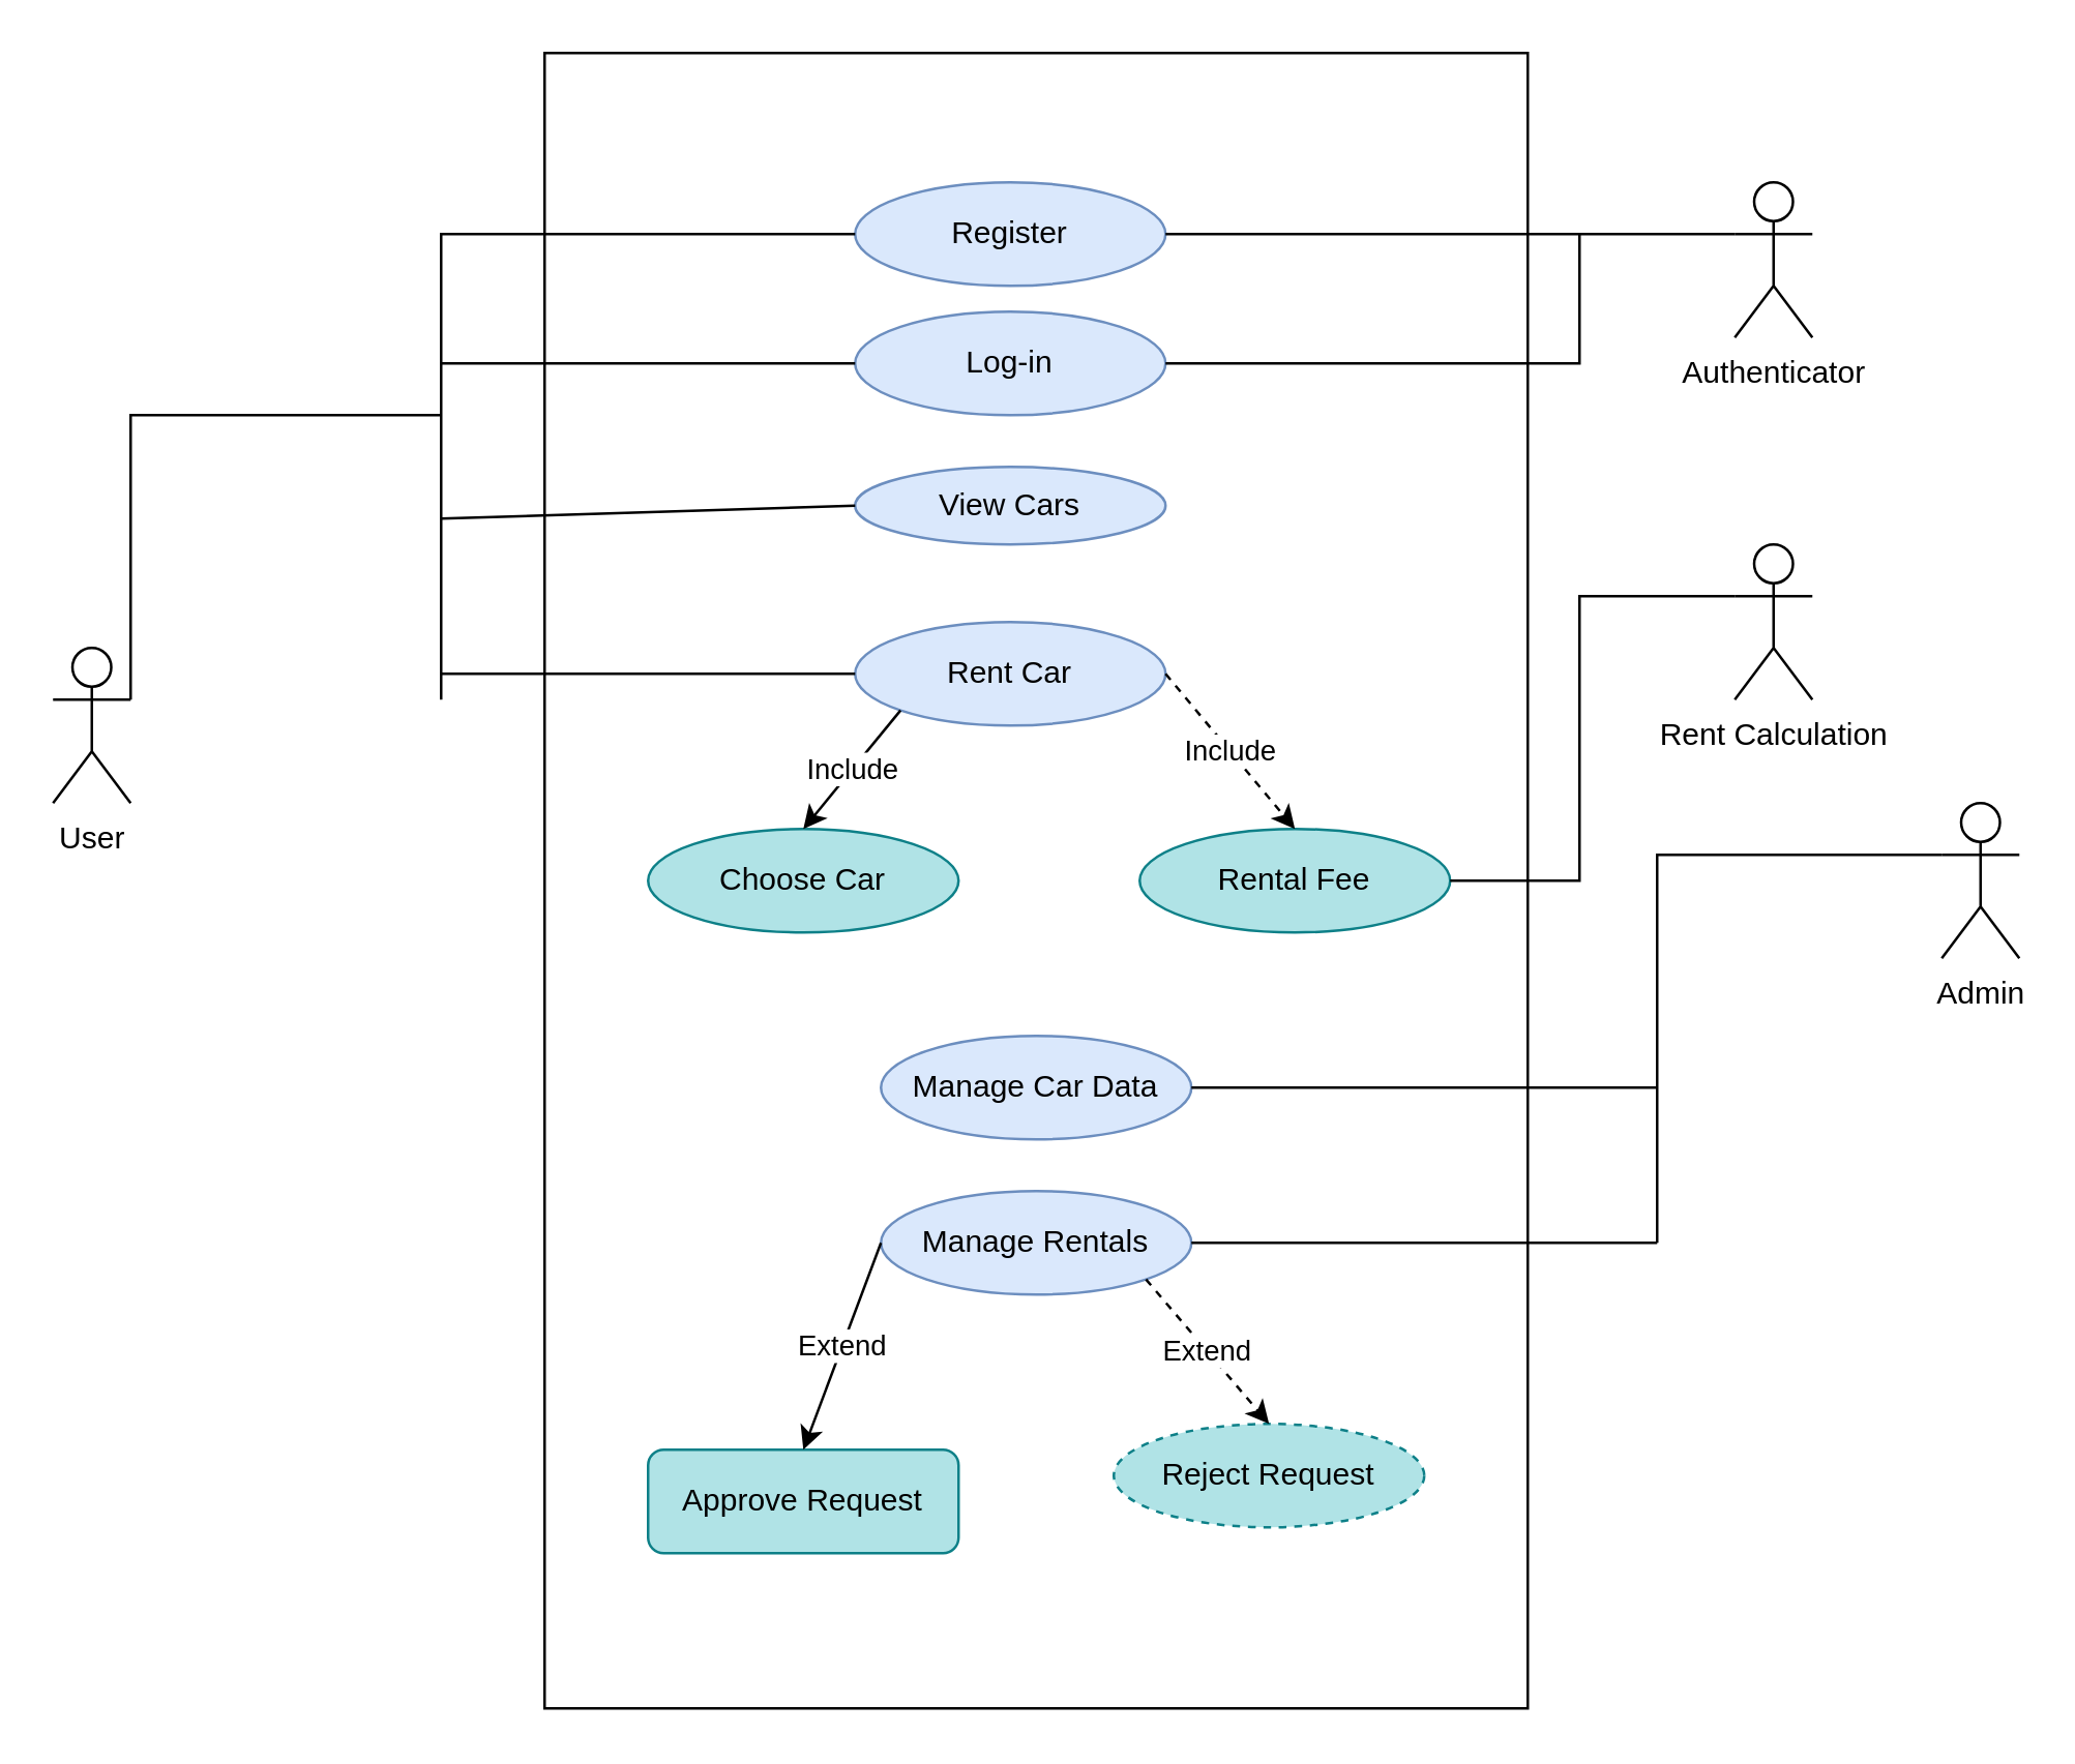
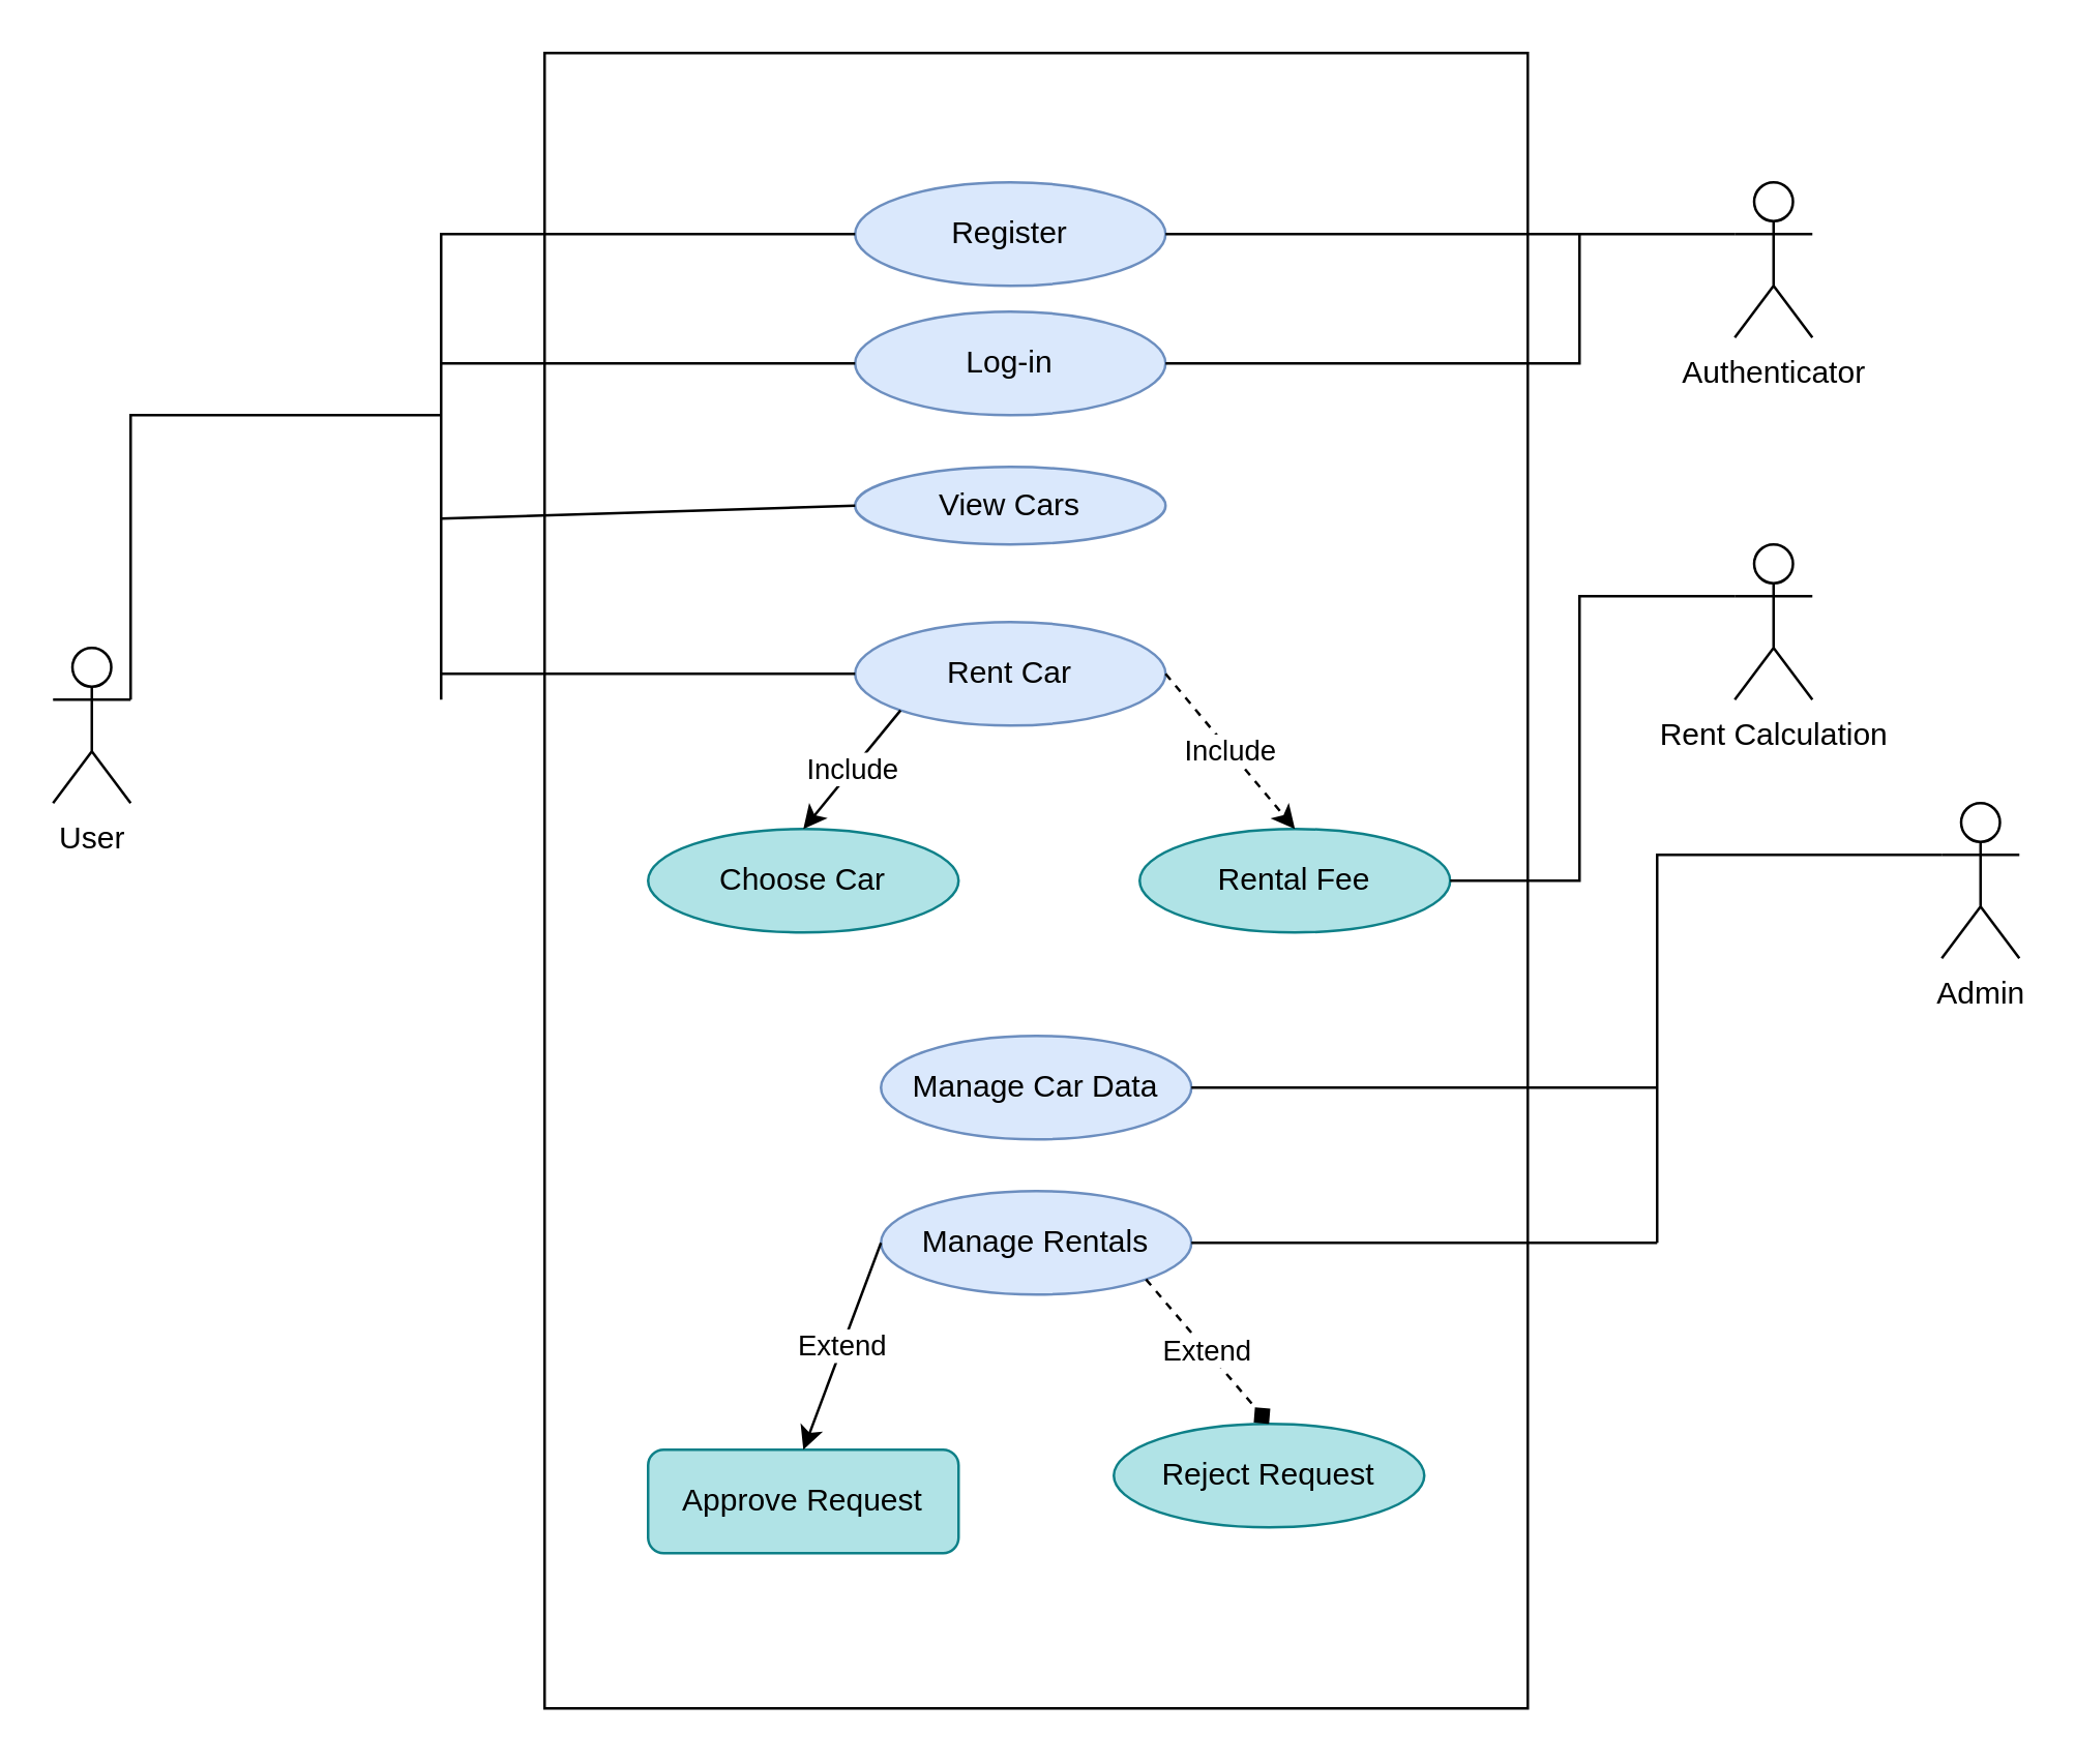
  <mxCell id="0" />
  <mxCell id="1" parent="0" />
  <mxCell id="2" value="" style="rounded=0;whiteSpace=wrap;html=1;" vertex="1" parent="1"><mxGeometry x="210" y="20" width="380" height="640" as="geometry" /></mxCell>
  <mxCell id="3" value="Register" style="ellipse;whiteSpace=wrap;html=1;fillColor=#dae8fc;strokeColor=#6c8ebf;" vertex="1" parent="1"><mxGeometry x="330" y="70" width="120" height="40" as="geometry" /></mxCell>
  <mxCell id="4" value="Log-in" style="ellipse;whiteSpace=wrap;html=1;fillColor=#dae8fc;strokeColor=#6c8ebf;" vertex="1" parent="1"><mxGeometry x="330" y="120" width="120" height="40" as="geometry" /></mxCell>
  <mxCell id="5" value="View Cars" style="ellipse;whiteSpace=wrap;html=1;fillColor=#dae8fc;strokeColor=#6c8ebf;" vertex="1" parent="1"><mxGeometry x="330" y="180" width="120" height="30" as="geometry" /></mxCell>
  <mxCell id="6" value="Manage Car Data" style="ellipse;whiteSpace=wrap;html=1;fillColor=#dae8fc;strokeColor=#6c8ebf;" vertex="1" parent="1"><mxGeometry x="340" y="400" width="120" height="40" as="geometry" /></mxCell>
  <mxCell id="7" value="Rent Car" style="ellipse;whiteSpace=wrap;html=1;fillColor=#dae8fc;strokeColor=#6c8ebf;" vertex="1" parent="1"><mxGeometry x="330" y="240" width="120" height="40" as="geometry" /></mxCell>
  <mxCell id="8" value="Manage Rentals" style="ellipse;whiteSpace=wrap;html=1;fillColor=#dae8fc;strokeColor=#6c8ebf;" vertex="1" parent="1"><mxGeometry x="340" y="460" width="120" height="40" as="geometry" /></mxCell>
  <mxCell id="9" value="Rental Fee" style="ellipse;whiteSpace=wrap;html=1;fillColor=#b0e3e6;strokeColor=#0e8088;" vertex="1" parent="1"><mxGeometry x="440" y="320" width="120" height="40" as="geometry" /></mxCell>
  <mxCell id="10" value="User" style="shape=umlActor;verticalLabelPosition=bottom;verticalAlign=top;html=1;outlineConnect=0;" vertex="1" parent="1"><mxGeometry x="20" y="250" width="30" height="60" as="geometry" /></mxCell>
  <mxCell id="11" value="" style="endArrow=none;html=1;rounded=0;exitX=1;exitY=0.333;exitDx=0;exitDy=0;exitPerimeter=0;" edge="1" parent="1" source="10"><mxGeometry width="50" height="50" relative="1" as="geometry"><mxPoint x="100" y="190" as="sourcePoint" /><mxPoint x="170" y="160" as="targetPoint" /><Array as="points"><mxPoint x="50" y="160" /></Array></mxGeometry></mxCell>
  <mxCell id="12" value="" style="endArrow=none;html=1;rounded=0;entryX=0;entryY=0.5;entryDx=0;entryDy=0;" edge="1" parent="1" target="4"><mxGeometry width="50" height="50" relative="1" as="geometry"><mxPoint x="170" y="140" as="sourcePoint" /><mxPoint x="275" y="130" as="targetPoint" /></mxGeometry></mxCell>
  <mxCell id="13" value="" style="endArrow=none;html=1;rounded=0;entryX=0;entryY=0.5;entryDx=0;entryDy=0;" edge="1" parent="1" target="3"><mxGeometry width="50" height="50" relative="1" as="geometry"><mxPoint x="170" y="270" as="sourcePoint" /><mxPoint x="190" y="90" as="targetPoint" /><Array as="points"><mxPoint x="170" y="240" /><mxPoint x="170" y="160" /><mxPoint x="170" y="90" /></Array></mxGeometry></mxCell>
  <mxCell id="14" value="" style="endArrow=none;html=1;rounded=0;entryX=0;entryY=0.5;entryDx=0;entryDy=0;" edge="1" parent="1" target="5"><mxGeometry width="50" height="50" relative="1" as="geometry"><mxPoint x="170" y="200" as="sourcePoint" /><mxPoint x="350" y="250" as="targetPoint" /></mxGeometry></mxCell>
  <mxCell id="15" value="" style="endArrow=none;html=1;rounded=0;entryX=0;entryY=0.5;entryDx=0;entryDy=0;" edge="1" parent="1" target="7"><mxGeometry width="50" height="50" relative="1" as="geometry"><mxPoint x="170" y="260" as="sourcePoint" /><mxPoint x="350" y="250" as="targetPoint" /></mxGeometry></mxCell>
  <mxCell id="16" value="Include" style="endArrow=classic;dashed=1;html=1;rounded=0;exitX=1;exitY=0.5;exitDx=0;exitDy=0;entryX=0.5;entryY=0;entryDx=0;entryDy=0;endFill=1;" edge="1" parent="1" source="7" target="9"><mxGeometry width="50" height="50" relative="1" as="geometry"><mxPoint x="450" y="250" as="sourcePoint" /><mxPoint x="500" y="200" as="targetPoint" /><Array as="points" /></mxGeometry></mxCell>
  <mxCell id="17" value="Admin" style="shape=umlActor;verticalLabelPosition=bottom;verticalAlign=top;html=1;outlineConnect=0;" vertex="1" parent="1"><mxGeometry x="750" y="310" width="30" height="60" as="geometry" /></mxCell>
  <mxCell id="18" value="Approve Request" style="whiteSpace=wrap;html=1;fillColor=#b0e3e6;strokeColor=#0e8088;rounded=1;" vertex="1" parent="1"><mxGeometry x="250" y="560" width="120" height="40" as="geometry" /></mxCell>
- <mxCell id="19" value="Reject Request" style="ellipse;whiteSpace=wrap;html=1;fillColor=#b0e3e6;strokeColor=#0e8088;dashed=1;" vertex="1" parent="1"><mxGeometry x="430" y="550" width="120" height="40" as="geometry" /></mxCell>
+ <mxCell id="19" value="Reject Request" style="ellipse;whiteSpace=wrap;html=1;fillColor=#b0e3e6;strokeColor=#0e8088;" vertex="1" parent="1"><mxGeometry x="430" y="550" width="120" height="40" as="geometry" /></mxCell>
  <mxCell id="20" value="Choose Car" style="ellipse;whiteSpace=wrap;html=1;fillColor=#b0e3e6;strokeColor=#0e8088;" vertex="1" parent="1"><mxGeometry x="250" y="320" width="120" height="40" as="geometry" /></mxCell>
  <mxCell id="21" value="Include" style="endArrow=classic;dashed=0;html=1;rounded=0;exitX=0;exitY=1;exitDx=0;exitDy=0;entryX=0.5;entryY=0;entryDx=0;entryDy=0;endFill=1;" edge="1" parent="1" source="7" target="20"><mxGeometry width="50" height="50" relative="1" as="geometry"><mxPoint x="370" y="305" as="sourcePoint" /><mxPoint x="420" y="355" as="targetPoint" /><Array as="points" /></mxGeometry></mxCell>
  <mxCell id="22" value="" style="endArrow=none;html=1;rounded=0;exitX=1;exitY=0.5;exitDx=0;exitDy=0;" edge="1" parent="1" source="6"><mxGeometry width="50" height="50" relative="1" as="geometry"><mxPoint x="560" y="480" as="sourcePoint" /><mxPoint x="640" y="420" as="targetPoint" /></mxGeometry></mxCell>
  <mxCell id="23" value="" style="endArrow=none;html=1;rounded=0;exitX=1;exitY=0.5;exitDx=0;exitDy=0;" edge="1" parent="1" source="8"><mxGeometry width="50" height="50" relative="1" as="geometry"><mxPoint x="470" y="430" as="sourcePoint" /><mxPoint x="640" y="480" as="targetPoint" /></mxGeometry></mxCell>
  <mxCell id="24" value="" style="endArrow=none;html=1;rounded=0;entryX=0;entryY=0.333;entryDx=0;entryDy=0;entryPerimeter=0;" edge="1" parent="1" target="17"><mxGeometry width="50" height="50" relative="1" as="geometry"><mxPoint x="640" y="480" as="sourcePoint" /><mxPoint x="620" y="360" as="targetPoint" /><Array as="points"><mxPoint x="640" y="330" /></Array></mxGeometry></mxCell>
  <mxCell id="25" value="Extend" style="endArrow=classic;dashed=0;html=1;rounded=0;exitX=0;exitY=0.5;exitDx=0;exitDy=0;entryX=0.5;entryY=0;entryDx=0;entryDy=0;endFill=1;" edge="1" parent="1" source="8" target="18"><mxGeometry width="50" height="50" relative="1" as="geometry"><mxPoint x="329" y="480" as="sourcePoint" /><mxPoint x="291" y="526" as="targetPoint" /><Array as="points" /></mxGeometry></mxCell>
- <mxCell id="26" value="Extend" style="endArrow=classic;dashed=1;html=1;rounded=0;exitX=1;exitY=1;exitDx=0;exitDy=0;entryX=0.5;entryY=0;entryDx=0;entryDy=0;endFill=1;" edge="1" parent="1" source="8" target="19"><mxGeometry width="50" height="50" relative="1" as="geometry"><mxPoint x="460" y="270" as="sourcePoint" /><mxPoint x="510" y="330" as="targetPoint" /><Array as="points" /></mxGeometry></mxCell>
+ <mxCell id="26" value="Extend" style="endArrow=diamond;dashed=1;html=1;rounded=0;exitX=1;exitY=1;exitDx=0;exitDy=0;entryX=0.5;entryY=0;entryDx=0;entryDy=0;endFill=1;" edge="1" parent="1" source="8" target="19"><mxGeometry width="50" height="50" relative="1" as="geometry"><mxPoint x="460" y="270" as="sourcePoint" /><mxPoint x="510" y="330" as="targetPoint" /><Array as="points" /></mxGeometry></mxCell>
  <mxCell id="27" value="Rent Calculation" style="shape=umlActor;verticalLabelPosition=bottom;verticalAlign=top;html=1;outlineConnect=0;" vertex="1" parent="1"><mxGeometry x="670" y="210" width="30" height="60" as="geometry" /></mxCell>
  <mxCell id="28" value="" style="endArrow=none;html=1;rounded=0;entryX=0;entryY=0.333;entryDx=0;entryDy=0;entryPerimeter=0;exitX=1;exitY=0.5;exitDx=0;exitDy=0;" edge="1" parent="1" source="9" target="27"><mxGeometry width="50" height="50" relative="1" as="geometry"><mxPoint x="610" y="340" as="sourcePoint" /><mxPoint x="650" y="230" as="targetPoint" /><Array as="points"><mxPoint x="610" y="340" /><mxPoint x="610" y="230" /></Array></mxGeometry></mxCell>
  <mxCell id="29" value="Authenticator" style="shape=umlActor;verticalLabelPosition=bottom;verticalAlign=top;html=1;outlineConnect=0;" vertex="1" parent="1"><mxGeometry x="670" y="70" width="30" height="60" as="geometry" /></mxCell>
  <mxCell id="30" value="" style="endArrow=none;html=1;rounded=0;entryX=0;entryY=0.333;entryDx=0;entryDy=0;entryPerimeter=0;exitX=1;exitY=0.5;exitDx=0;exitDy=0;" edge="1" parent="1" source="4" target="29"><mxGeometry width="50" height="50" relative="1" as="geometry"><mxPoint x="510" y="130" as="sourcePoint" /><mxPoint x="560" y="80" as="targetPoint" /><Array as="points"><mxPoint x="610" y="140" /><mxPoint x="610" y="90" /></Array></mxGeometry></mxCell>
  <mxCell id="31" value="" style="endArrow=none;html=1;rounded=0;exitX=1;exitY=0.5;exitDx=0;exitDy=0;" edge="1" parent="1" source="3"><mxGeometry width="50" height="50" relative="1" as="geometry"><mxPoint x="520" y="120" as="sourcePoint" /><mxPoint x="610" y="90" as="targetPoint" /></mxGeometry></mxCell>
